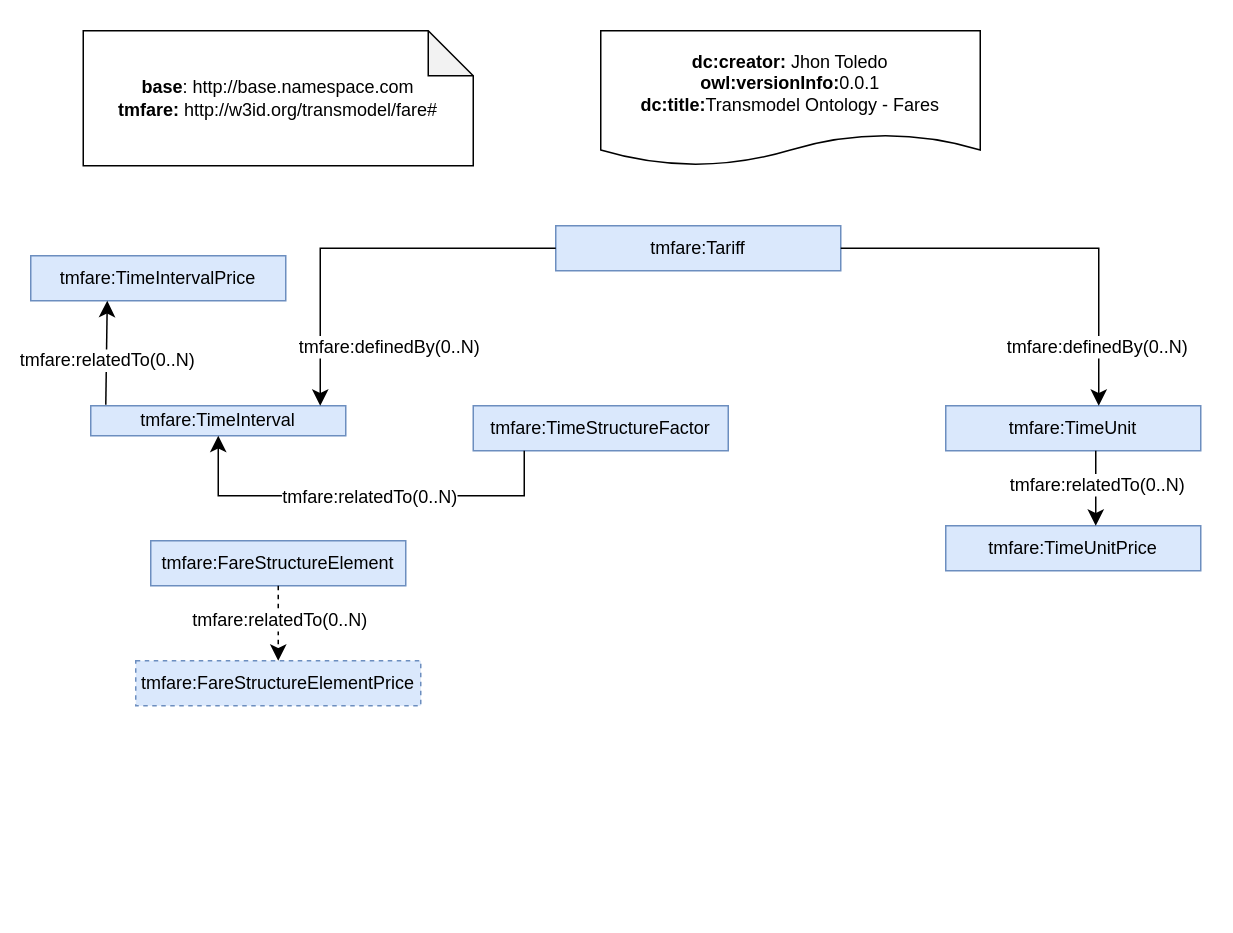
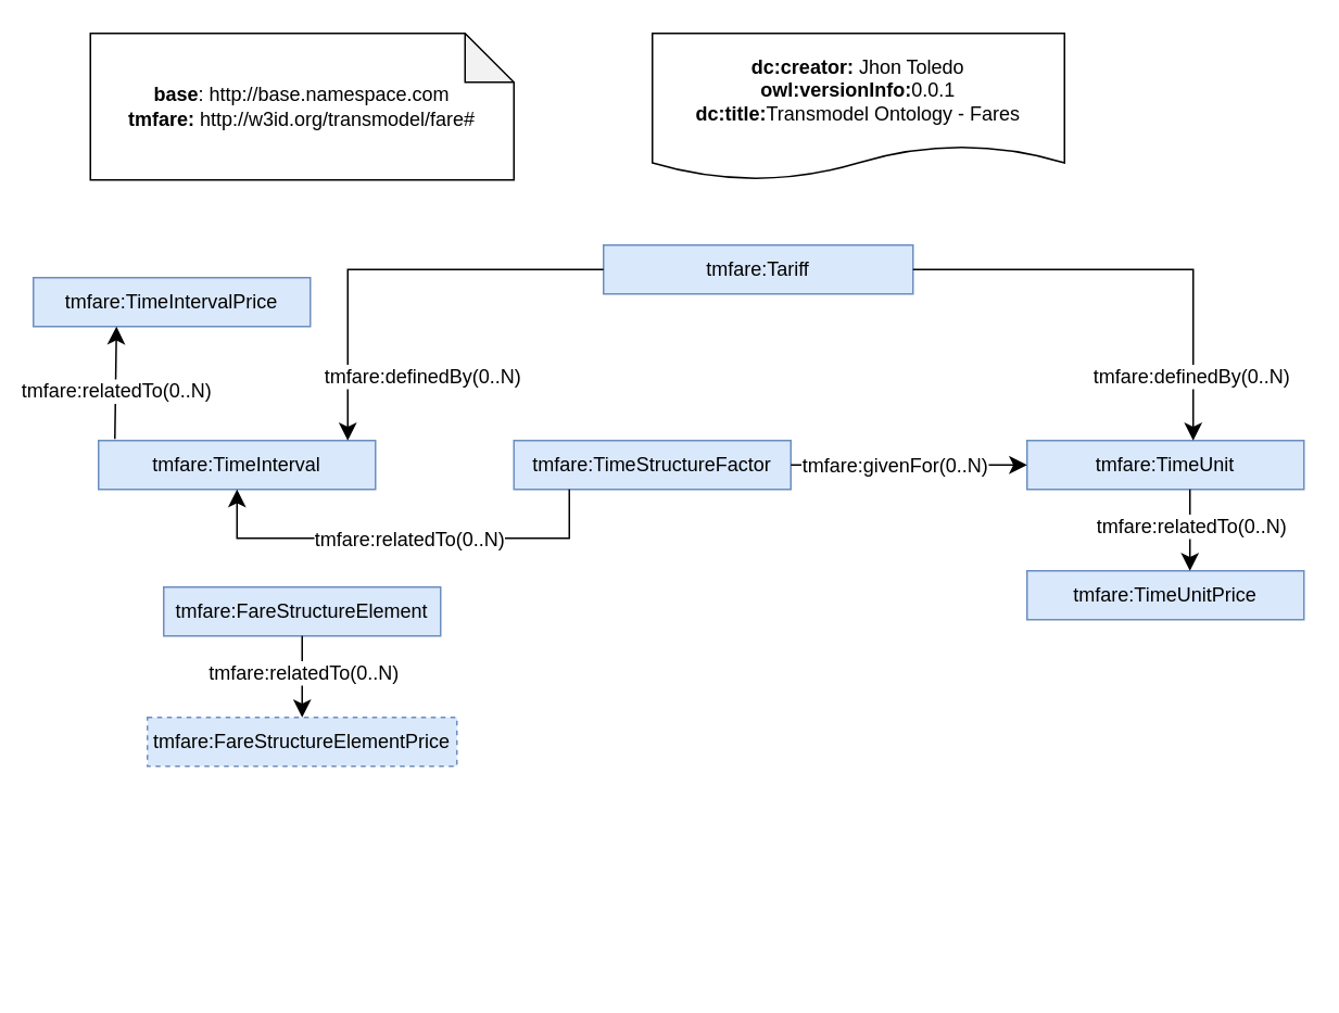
  <mxCell id="0" />
  <mxCell id="1" parent="0" />
  <mxCell id="2" value="&lt;div&gt;&lt;b&gt;base&lt;/b&gt;: http://base.namespace.com&lt;/div&gt;&lt;div&gt;&lt;b&gt;tmfare:&lt;/b&gt; http://w3id.org/transmodel/fare#&lt;br&gt;&lt;/div&gt;" style="shape=note;whiteSpace=wrap;html=1;backgroundOutline=1;darkOpacity=0.05;" parent="1" vertex="1"><mxGeometry x="55" y="20" width="260" height="90" as="geometry" /></mxCell>
  <mxCell id="3" value="&lt;div&gt;&lt;b&gt;dc:creator:&lt;/b&gt;&amp;nbsp;Jhon Toledo&lt;/div&gt;&lt;div&gt;&lt;b&gt;owl:versionInfo:&lt;/b&gt;0.0.1&lt;/div&gt;&lt;div&gt;&lt;b&gt;dc:title:&lt;/b&gt;Transmodel Ontology - Fares&lt;/div&gt;" style="shape=document;whiteSpace=wrap;html=1;boundedLbl=1;labelBackgroundColor=#ffffff;strokeColor=#000000;fontSize=12;fontColor=#000000;size=0.233;" parent="1" vertex="1"><mxGeometry x="400" y="20" width="253" height="90" as="geometry" /></mxCell>
  <mxCell id="4" style="edgeStyle=orthogonalEdgeStyle;rounded=0;orthogonalLoop=1;jettySize=auto;html=1;entryX=0.5;entryY=1;entryDx=0;entryDy=0;" parent="1" edge="1"><mxGeometry relative="1" as="geometry"><Array as="points"><mxPoint x="635" y="490" /></Array><mxPoint x="634.5" y="440" as="targetPoint" /></mxGeometry></mxCell>
  <mxCell id="5" style="edgeStyle=orthogonalEdgeStyle;rounded=0;orthogonalLoop=1;jettySize=auto;html=1;entryX=1;entryY=0.3;entryDx=0;entryDy=0;" parent="1" edge="1"><mxGeometry relative="1" as="geometry"><mxPoint x="515" y="600" as="sourcePoint" /></mxGeometry></mxCell>
  <mxCell id="6" value="tmfare:FareStructureElement" style="rounded=0;whiteSpace=wrap;html=1;snapToPoint=1;points=[[0.1,0],[0.2,0],[0.3,0],[0.4,0],[0.5,0],[0.6,0],[0.7,0],[0.8,0],[0.9,0],[0,0.1],[0,0.3],[0,0.5],[0,0.7],[0,0.9],[0.1,1],[0.2,1],[0.3,1],[0.4,1],[0.5,1],[0.6,1],[0.7,1],[0.8,1],[0.9,1],[1,0.1],[1,0.3],[1,0.5],[1,0.7],[1,0.9]];fillColor=#dae8fc;strokeColor=#6c8ebf;" parent="1" vertex="1"><mxGeometry x="100" y="360" width="170" height="30" as="geometry" /></mxCell>
  <mxCell id="7" value="tmfare:FareStructureElementPrice" style="rounded=0;whiteSpace=wrap;html=1;snapToPoint=1;points=[[0.1,0],[0.2,0],[0.3,0],[0.4,0],[0.5,0],[0.6,0],[0.7,0],[0.8,0],[0.9,0],[0,0.1],[0,0.3],[0,0.5],[0,0.7],[0,0.9],[0.1,1],[0.2,1],[0.3,1],[0.4,1],[0.5,1],[0.6,1],[0.7,1],[0.8,1],[0.9,1],[1,0.1],[1,0.3],[1,0.5],[1,0.7],[1,0.9]];fillColor=#dae8fc;strokeColor=#6c8ebf;dashed=1;" parent="1" vertex="1"><mxGeometry x="90" y="440" width="190" height="30" as="geometry" /></mxCell>
- <mxCell id="8" value="tmfare:TimeInterval" style="rounded=0;whiteSpace=wrap;html=1;snapToPoint=1;points=[[0.1,0],[0.2,0],[0.3,0],[0.4,0],[0.5,0],[0.6,0],[0.7,0],[0.8,0],[0.9,0],[0,0.1],[0,0.3],[0,0.5],[0,0.7],[0,0.9],[0.1,1],[0.2,1],[0.3,1],[0.4,1],[0.5,1],[0.6,1],[0.7,1],[0.8,1],[0.9,1],[1,0.1],[1,0.3],[1,0.5],[1,0.7],[1,0.9]];fillColor=#dae8fc;strokeColor=#6c8ebf;" parent="1" vertex="1"><mxGeometry x="60" y="270" width="170" height="20" as="geometry" /></mxCell>
+ <mxCell id="8" value="tmfare:TimeInterval" style="rounded=0;whiteSpace=wrap;html=1;snapToPoint=1;points=[[0.1,0],[0.2,0],[0.3,0],[0.4,0],[0.5,0],[0.6,0],[0.7,0],[0.8,0],[0.9,0],[0,0.1],[0,0.3],[0,0.5],[0,0.7],[0,0.9],[0.1,1],[0.2,1],[0.3,1],[0.4,1],[0.5,1],[0.6,1],[0.7,1],[0.8,1],[0.9,1],[1,0.1],[1,0.3],[1,0.5],[1,0.7],[1,0.9]];fillColor=#dae8fc;strokeColor=#6c8ebf;" parent="1" vertex="1"><mxGeometry x="60" y="270" width="170" height="30" as="geometry" /></mxCell>
  <mxCell id="9" value="tmfare:TimeStructureFactor" style="rounded=0;whiteSpace=wrap;html=1;snapToPoint=1;points=[[0.1,0],[0.2,0],[0.3,0],[0.4,0],[0.5,0],[0.6,0],[0.7,0],[0.8,0],[0.9,0],[0,0.1],[0,0.3],[0,0.5],[0,0.7],[0,0.9],[0.1,1],[0.2,1],[0.3,1],[0.4,1],[0.5,1],[0.6,1],[0.7,1],[0.8,1],[0.9,1],[1,0.1],[1,0.3],[1,0.5],[1,0.7],[1,0.9]];fillColor=#dae8fc;strokeColor=#6c8ebf;" parent="1" vertex="1"><mxGeometry x="315" y="270" width="170" height="30" as="geometry" /></mxCell>
  <mxCell id="10" value="tmfare:TimeUnit" style="rounded=0;whiteSpace=wrap;html=1;snapToPoint=1;points=[[0.1,0],[0.2,0],[0.3,0],[0.4,0],[0.5,0],[0.6,0],[0.7,0],[0.8,0],[0.9,0],[0,0.1],[0,0.3],[0,0.5],[0,0.7],[0,0.9],[0.1,1],[0.2,1],[0.3,1],[0.4,1],[0.5,1],[0.6,1],[0.7,1],[0.8,1],[0.9,1],[1,0.1],[1,0.3],[1,0.5],[1,0.7],[1,0.9]];fillColor=#dae8fc;strokeColor=#6c8ebf;" parent="1" vertex="1"><mxGeometry x="630" y="270" width="170" height="30" as="geometry" /></mxCell>
  <mxCell id="11" value="tmfare:TimeIntervalPrice" style="rounded=0;whiteSpace=wrap;html=1;snapToPoint=1;points=[[0.1,0],[0.2,0],[0.3,0],[0.4,0],[0.5,0],[0.6,0],[0.7,0],[0.8,0],[0.9,0],[0,0.1],[0,0.3],[0,0.5],[0,0.7],[0,0.9],[0.1,1],[0.2,1],[0.3,1],[0.4,1],[0.5,1],[0.6,1],[0.7,1],[0.8,1],[0.9,1],[1,0.1],[1,0.3],[1,0.5],[1,0.7],[1,0.9]];fillColor=#dae8fc;strokeColor=#6c8ebf;" parent="1" vertex="1"><mxGeometry x="20" y="170" width="170" height="30" as="geometry" /></mxCell>
  <mxCell id="12" value="tmfare:TimeUnitPrice" style="rounded=0;whiteSpace=wrap;html=1;snapToPoint=1;points=[[0.1,0],[0.2,0],[0.3,0],[0.4,0],[0.5,0],[0.6,0],[0.7,0],[0.8,0],[0.9,0],[0,0.1],[0,0.3],[0,0.5],[0,0.7],[0,0.9],[0.1,1],[0.2,1],[0.3,1],[0.4,1],[0.5,1],[0.6,1],[0.7,1],[0.8,1],[0.9,1],[1,0.1],[1,0.3],[1,0.5],[1,0.7],[1,0.9]];fillColor=#dae8fc;strokeColor=#6c8ebf;" parent="1" vertex="1"><mxGeometry x="630" y="350" width="170" height="30" as="geometry" /></mxCell>
  <mxCell id="13" value="tmfare:Tariff" style="rounded=0;whiteSpace=wrap;html=1;snapToPoint=1;points=[[0.1,0],[0.2,0],[0.3,0],[0.4,0],[0.5,0],[0.6,0],[0.7,0],[0.8,0],[0.9,0],[0,0.1],[0,0.3],[0,0.5],[0,0.7],[0,0.9],[0.1,1],[0.2,1],[0.3,1],[0.4,1],[0.5,1],[0.6,1],[0.7,1],[0.8,1],[0.9,1],[1,0.1],[1,0.3],[1,0.5],[1,0.7],[1,0.9]];fillColor=#dae8fc;strokeColor=#6c8ebf;" parent="1" vertex="1"><mxGeometry x="370" y="150" width="190" height="30" as="geometry" /></mxCell>
  <mxCell id="14" value="" style="endArrow=classic;html=1;exitX=1;exitY=0.5;exitDx=0;exitDy=0;entryX=0.6;entryY=0;entryDx=0;entryDy=0;endSize=8;arcSize=0;" edge="1" parent="1" source="13" target="10"><mxGeometry width="50" height="50" relative="1" as="geometry"><mxPoint x="580" y="149" as="sourcePoint" /><mxPoint x="734" y="149" as="targetPoint" /><Array as="points"><mxPoint x="732" y="165" /></Array></mxGeometry></mxCell>
  <mxCell id="15" value="&lt;div&gt;tmfare:definedBy(0..N)&lt;/div&gt;" style="text;html=1;align=center;verticalAlign=middle;resizable=0;points=[];labelBackgroundColor=#ffffff;" vertex="1" connectable="0" parent="14"><mxGeometry x="-0.127" relative="1" as="geometry"><mxPoint x="49" y="65" as="offset" /></mxGeometry></mxCell>
  <mxCell id="16" value="" style="endArrow=classic;html=1;exitX=0;exitY=0.5;exitDx=0;exitDy=0;endSize=8;arcSize=0;entryX=0.9;entryY=0;entryDx=0;entryDy=0;" edge="1" parent="1" source="13" target="8"><mxGeometry width="50" height="50" relative="1" as="geometry"><mxPoint x="206" y="130" as="sourcePoint" /><mxPoint x="280" y="140" as="targetPoint" /><Array as="points"><mxPoint x="213" y="165" /></Array></mxGeometry></mxCell>
  <mxCell id="17" value="&lt;div&gt;tmfare:definedBy(0..N)&lt;/div&gt;" style="text;html=1;align=center;verticalAlign=middle;resizable=0;points=[];labelBackgroundColor=#ffffff;" vertex="1" connectable="0" parent="16"><mxGeometry x="-0.127" relative="1" as="geometry"><mxPoint x="2" y="65" as="offset" /></mxGeometry></mxCell>
  <mxCell id="18" value="" style="endArrow=classic;html=1;exitX=0.059;exitY=-0.033;exitDx=0;exitDy=0;endSize=8;arcSize=0;entryX=0.3;entryY=1;entryDx=0;entryDy=0;exitPerimeter=0;" edge="1" parent="1" source="8" target="11"><mxGeometry width="50" height="50" relative="1" as="geometry"><mxPoint y="280" as="sourcePoint" x="10" /><mxPoint x="10.5" y="230" as="targetPoint" /></mxGeometry></mxCell>
  <mxCell id="19" value="tmfare:relatedTo(0..N)" style="text;html=1;align=center;verticalAlign=middle;resizable=0;points=[];labelBackgroundColor=#ffffff;rotation=0;" vertex="1" connectable="0" parent="18"><mxGeometry x="-0.127" relative="1" as="geometry"><mxPoint as="offset" /></mxGeometry></mxCell>
- <mxCell id="20" value="" style="endArrow=classic;html=1;exitX=0.5;exitY=1;exitDx=0;exitDy=0;endSize=8;arcSize=0;entryX=0.5;entryY=0;entryDx=0;entryDy=0;dashed=1;" edge="1" parent="1" source="6" target="7"><mxGeometry width="50" height="50" relative="1" as="geometry"><mxPoint x="380" y="560" as="sourcePoint" /><mxPoint x="380.5" y="510" as="targetPoint" /></mxGeometry></mxCell>
+ <mxCell id="20" value="" style="endArrow=classic;html=1;exitX=0.5;exitY=1;exitDx=0;exitDy=0;endSize=8;arcSize=0;entryX=0.5;entryY=0;entryDx=0;entryDy=0;" edge="1" parent="1" source="6" target="7"><mxGeometry width="50" height="50" relative="1" as="geometry"><mxPoint x="380" y="560" as="sourcePoint" /><mxPoint x="380.5" y="510" as="targetPoint" /></mxGeometry></mxCell>
  <mxCell id="21" value="tmfare:relatedTo(0..N)" style="text;html=1;align=center;verticalAlign=middle;resizable=0;points=[];labelBackgroundColor=#ffffff;rotation=0;" vertex="1" connectable="0" parent="20"><mxGeometry x="-0.127" relative="1" as="geometry"><mxPoint as="offset" /></mxGeometry></mxCell>
  <mxCell id="22" value="" style="endArrow=classic;html=1;exitX=0.5;exitY=1;exitDx=0;exitDy=0;endSize=8;arcSize=0;entryX=0.5;entryY=0;entryDx=0;entryDy=0;" edge="1" parent="1"><mxGeometry width="50" height="50" relative="1" as="geometry"><mxPoint x="730" y="300" as="sourcePoint" /><mxPoint x="730" y="350" as="targetPoint" /></mxGeometry></mxCell>
  <mxCell id="23" value="tmfare:relatedTo(0..N)" style="text;html=1;align=center;verticalAlign=middle;resizable=0;points=[];labelBackgroundColor=#ffffff;rotation=0;" vertex="1" connectable="0" parent="22"><mxGeometry x="-0.127" relative="1" as="geometry"><mxPoint as="offset" /></mxGeometry></mxCell>
+ <mxCell id="24" value="" style="endArrow=classic;html=1;exitX=1;exitY=0.5;exitDx=0;exitDy=0;endSize=8;arcSize=0;entryX=0;entryY=0.5;entryDx=0;entryDy=0;" edge="1" parent="1" source="9" target="10"><mxGeometry width="50" height="50" relative="1" as="geometry"><mxPoint x="490" y="269.01" as="sourcePoint" /><mxPoint x="490.97" y="200" as="targetPoint" /></mxGeometry></mxCell>
+ <mxCell id="25" value="tmfare:givenFor(0..N)" style="text;html=1;align=center;verticalAlign=middle;resizable=0;points=[];labelBackgroundColor=#ffffff;rotation=0;" vertex="1" connectable="0" parent="24"><mxGeometry x="-0.127" relative="1" as="geometry"><mxPoint as="offset" /></mxGeometry></mxCell>
  <mxCell id="26" value="" style="endArrow=classic;html=1;exitX=0.2;exitY=1;exitDx=0;exitDy=0;endSize=8;arcSize=0;entryX=0.5;entryY=1;entryDx=0;entryDy=0;" edge="1" parent="1" source="9" target="8"><mxGeometry width="50" height="50" relative="1" as="geometry"><mxPoint x="290" y="360" as="sourcePoint" /><mxPoint x="290.97" y="290.99" as="targetPoint" /><Array as="points"><mxPoint x="349" y="330" /><mxPoint x="145" y="330" /></Array></mxGeometry></mxCell>
  <mxCell id="27" value="tmfare:relatedTo(0..N)" style="text;html=1;align=center;verticalAlign=middle;resizable=0;points=[];labelBackgroundColor=#ffffff;rotation=0;" vertex="1" connectable="0" parent="26"><mxGeometry x="-0.127" relative="1" as="geometry"><mxPoint x="-14" as="offset" /></mxGeometry></mxCell>
